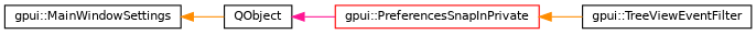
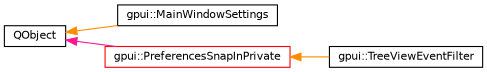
  digraph {
    rankdir=LR
    node [color=black fillcolor=white fontname=Helvetica fontsize=10 shape=record style=filled]
    edge [color=darkorange dir=back fontname=Helvetica fontsize=10 labelfontname=Helvetica labelfontsize=10 style=solid]
    n1 [height=0.2 label=QObject width=0.4]
    n2 [height=0.2 label="gpui::MainWindowSettings" width=0.4]
    n3 [color=red height=0.2 label="gpui::PreferencesSnapInPrivate" width=0.4]
    n4 [height=0.2 label="gpui::TreeViewEventFilter" width=0.4]
-   n2 -> n1
+   n1 -> n2
    n1 -> n3 [color=deeppink]
    n3 -> n4
  }
